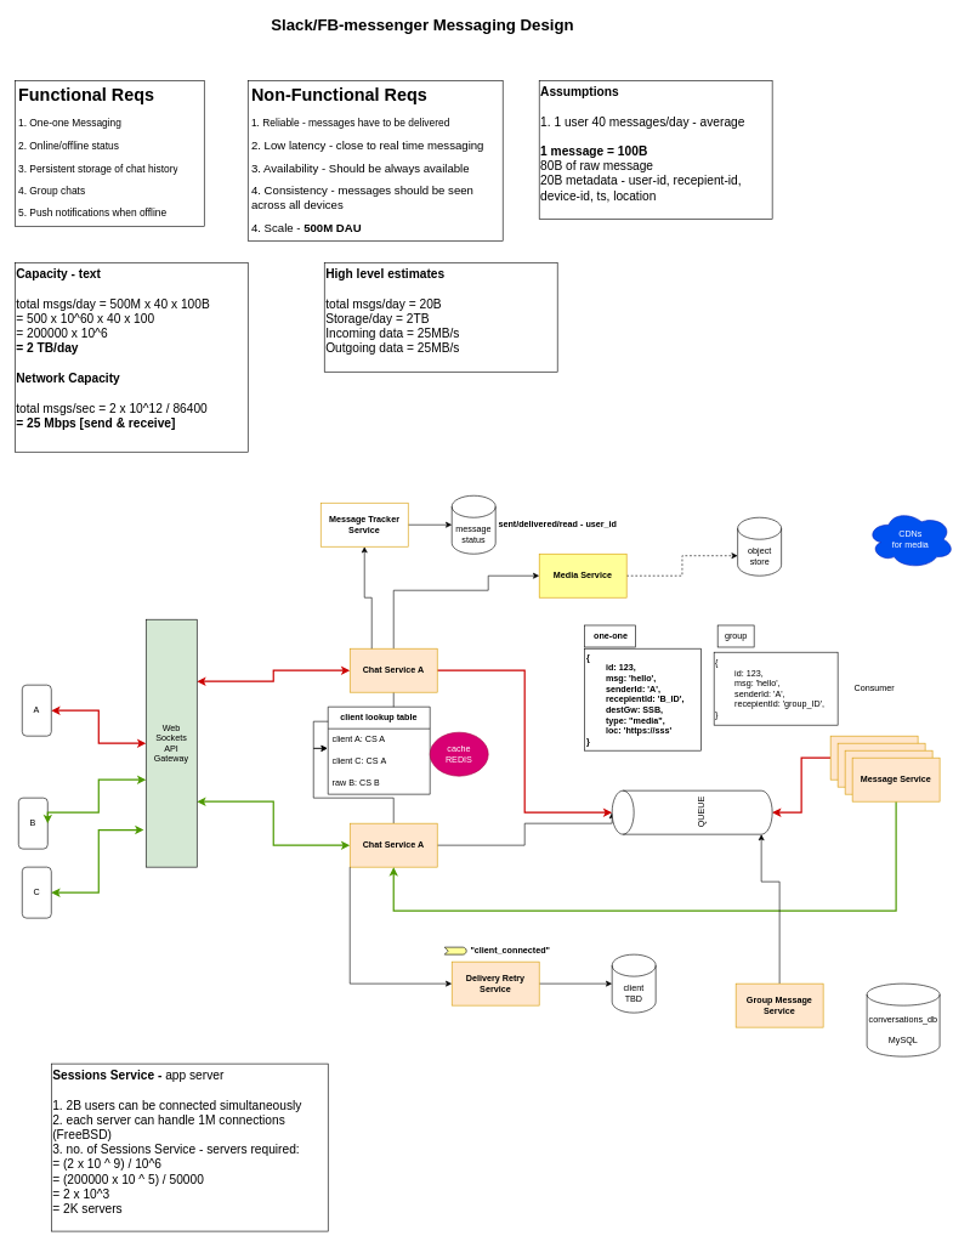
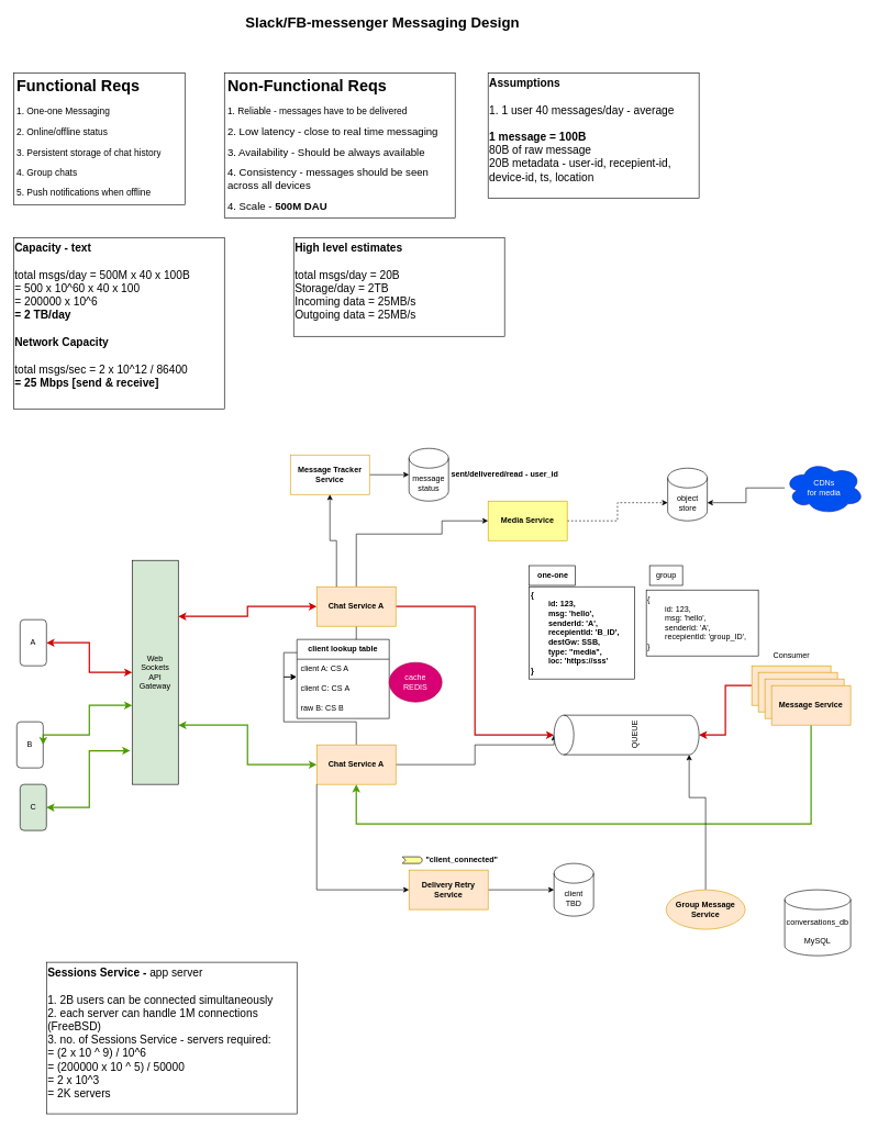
  <mxCell id="0" />
  <mxCell id="1" parent="0" />
  <mxCell id="2" value="&lt;h1&gt;Functional Reqs&lt;/h1&gt;&lt;p style=&quot;font-size: 14px;&quot;&gt;&lt;font style=&quot;font-size: 14px;&quot;&gt;1. One-one Messaging&lt;/font&gt;&lt;/p&gt;&lt;p style=&quot;font-size: 14px;&quot;&gt;&lt;font style=&quot;font-size: 14px;&quot;&gt;2. Online/offline status&lt;br&gt;&lt;/font&gt;&lt;/p&gt;&lt;p style=&quot;font-size: 14px;&quot;&gt;&lt;font style=&quot;font-size: 14px;&quot;&gt;3. Persistent storage of chat history&lt;/font&gt;&lt;/p&gt;&lt;p style=&quot;font-size: 14px;&quot;&gt;&lt;font style=&quot;font-size: 14px;&quot;&gt;4. Group chats&lt;/font&gt;&lt;/p&gt;&lt;p style=&quot;font-size: 14px;&quot;&gt;&lt;font style=&quot;font-size: 14px;&quot;&gt;5. Push notifications when offline&lt;/font&gt;&lt;/p&gt;&lt;p&gt;&lt;br&gt;&lt;/p&gt;" style="text;html=1;strokeColor=default;fillColor=none;spacing=5;spacingTop=-20;whiteSpace=wrap;overflow=hidden;rounded=0;" vertex="1" parent="1"><mxGeometry x="20" y="110" width="260" height="200" as="geometry" /></mxCell>
  <mxCell id="3" value="&lt;h1&gt;Non-Functional Reqs&lt;/h1&gt;&lt;p&gt;&lt;font style=&quot;font-size: 14px;&quot;&gt;1. Reliable - messages have to be delivered&lt;/font&gt;&lt;/p&gt;&lt;p&gt;&lt;font size=&quot;3&quot;&gt;2. Low latency - close to real time messaging&lt;/font&gt;&lt;/p&gt;&lt;p&gt;&lt;font size=&quot;3&quot;&gt;3. Availability - Should be always available&lt;/font&gt;&lt;/p&gt;&lt;p&gt;&lt;font size=&quot;3&quot;&gt;4. Consistency - messages should be seen across all devices&lt;/font&gt;&lt;/p&gt;&lt;p&gt;&lt;font size=&quot;3&quot;&gt;4. Scale - &lt;b&gt;500M DAU&lt;/b&gt;&lt;/font&gt;&lt;/p&gt;" style="text;html=1;strokeColor=default;fillColor=none;spacing=5;spacingTop=-20;whiteSpace=wrap;overflow=hidden;rounded=0;" vertex="1" parent="1"><mxGeometry x="340" y="110" width="350" height="220" as="geometry" /></mxCell>
  <mxCell id="4" value="Slack/FB-messenger Messaging Design" style="text;html=1;strokeColor=none;fillColor=none;align=center;verticalAlign=middle;whiteSpace=wrap;rounded=0;fontSize=22;fontStyle=1" vertex="1" parent="1"><mxGeometry x="370" y="20" width="420" height="30" as="geometry" /></mxCell>
  <mxCell id="5" value="&lt;b&gt;Assumptions&lt;/b&gt;&lt;br&gt;&lt;br&gt;1. 1 user 40 messages/day - average&lt;br&gt;&lt;br&gt;&lt;b&gt;1 message = 100B&lt;/b&gt;&lt;br&gt;80B of raw message&lt;br&gt;20B metadata - user-id, recepient-id, device-id, ts, location" style="text;html=1;strokeColor=default;fillColor=none;align=left;verticalAlign=top;whiteSpace=wrap;rounded=0;fontSize=17;" vertex="1" parent="1"><mxGeometry x="740" y="110" width="320" height="190" as="geometry" /></mxCell>
  <mxCell id="6" value="&lt;b&gt;Capacity - text&lt;/b&gt;&lt;br&gt;&lt;br&gt;total msgs/day = 500M x 40 x 100B&lt;br&gt;= 500 x 10^60 x 40 x 100&lt;br&gt;= 200000 x 10^6&lt;br&gt;&lt;b&gt;= 2 TB/day&lt;/b&gt;&lt;br&gt;&lt;br&gt;&lt;b style=&quot;border-color: var(--border-color);&quot;&gt;Network Capacity&lt;/b&gt;&lt;br&gt;&lt;br&gt;total msgs/sec = 2 x 10^12 / 86400&lt;br&gt;&lt;b&gt;= 25 Mbps [send &amp;amp; receive]&lt;/b&gt;" style="text;html=1;strokeColor=default;fillColor=none;align=left;verticalAlign=top;whiteSpace=wrap;rounded=0;fontSize=17;" vertex="1" parent="1"><mxGeometry x="20" y="360" width="320" height="260" as="geometry" /></mxCell>
  <mxCell id="7" style="edgeStyle=orthogonalEdgeStyle;rounded=0;orthogonalLoop=1;jettySize=auto;html=1;fillColor=#f8cecc;strokeColor=#CC0000;jumpStyle=arc;strokeWidth=2;startArrow=classic;startFill=1;" edge="1" parent="1" source="8" target="13"><mxGeometry relative="1" as="geometry" /></mxCell>
  <mxCell id="8" value="A" style="rounded=1;whiteSpace=wrap;html=1;" vertex="1" parent="1"><mxGeometry x="30" y="940" width="40" height="70" as="geometry" /></mxCell>
  <mxCell id="9" value="B" style="rounded=1;whiteSpace=wrap;html=1;" vertex="1" parent="1"><mxGeometry x="25" y="1095" width="40" height="70" as="geometry" /></mxCell>
  <mxCell id="10" style="edgeStyle=orthogonalEdgeStyle;rounded=0;orthogonalLoop=1;jettySize=auto;html=1;exitX=1;exitY=0.25;exitDx=0;exitDy=0;fillColor=#f8cecc;strokeColor=#CC0000;jumpStyle=arc;strokeWidth=2;startArrow=classic;startFill=1;" edge="1" parent="1" source="13" target="17"><mxGeometry relative="1" as="geometry" /></mxCell>
  <mxCell id="11" style="edgeStyle=orthogonalEdgeStyle;rounded=0;orthogonalLoop=1;jettySize=auto;html=1;strokeColor=#4D9900;strokeWidth=2;startArrow=classic;startFill=1;" edge="1" parent="1" source="13" target="20"><mxGeometry relative="1" as="geometry"><Array as="points"><mxPoint x="375" y="1100" /><mxPoint x="375" y="1160" /></Array></mxGeometry></mxCell>
  <mxCell id="12" style="edgeStyle=orthogonalEdgeStyle;rounded=0;orthogonalLoop=1;jettySize=auto;html=1;entryX=1;entryY=0.5;entryDx=0;entryDy=0;strokeColor=#4D9900;strokeWidth=2;startArrow=classic;startFill=1;" edge="1" parent="1" source="13" target="9"><mxGeometry relative="1" as="geometry"><Array as="points"><mxPoint x="135" y="1070" /><mxPoint x="135" y="1115" /></Array></mxGeometry></mxCell>
  <mxCell id="13" value="Web Sockets&lt;br&gt;API&lt;br&gt;Gateway" style="rounded=0;whiteSpace=wrap;html=1;fillColor=#d5e8d4;" vertex="1" parent="1"><mxGeometry x="200" y="850" width="70" height="340" as="geometry" /></mxCell>
  <mxCell id="14" style="edgeStyle=orthogonalEdgeStyle;rounded=0;orthogonalLoop=1;jettySize=auto;html=1;entryX=-0.007;entryY=-0.1;entryDx=0;entryDy=0;entryPerimeter=0;" edge="1" parent="1" source="17" target="23"><mxGeometry relative="1" as="geometry" /></mxCell>
  <mxCell id="15" style="edgeStyle=orthogonalEdgeStyle;rounded=0;orthogonalLoop=1;jettySize=auto;html=1;entryX=0.5;entryY=0;entryDx=0;entryDy=0;entryPerimeter=0;fillColor=#f8cecc;strokeColor=#CC0000;jumpStyle=arc;strokeWidth=2;" edge="1" parent="1" source="17" target="27"><mxGeometry relative="1" as="geometry" /></mxCell>
  <mxCell id="16" style="edgeStyle=orthogonalEdgeStyle;rounded=0;orthogonalLoop=1;jettySize=auto;html=1;entryX=0;entryY=0.5;entryDx=0;entryDy=0;" edge="1" parent="1" source="17" target="50"><mxGeometry relative="1" as="geometry"><Array as="points"><mxPoint x="540" y="810" /><mxPoint x="670" y="810" /><mxPoint x="670" y="790" /></Array></mxGeometry></mxCell>
  <mxCell id="17" value="Chat Service A" style="rounded=0;whiteSpace=wrap;html=1;fontStyle=1;fillColor=#ffe6cc;strokeColor=#d79b00;" vertex="1" parent="1"><mxGeometry x="480" y="890" width="120" height="60" as="geometry" /></mxCell>
  <mxCell id="18" style="edgeStyle=orthogonalEdgeStyle;rounded=0;orthogonalLoop=1;jettySize=auto;html=1;entryX=-0.007;entryY=-0.1;entryDx=0;entryDy=0;entryPerimeter=0;" edge="1" parent="1" source="20" target="23"><mxGeometry relative="1" as="geometry" /></mxCell>
  <mxCell id="19" style="edgeStyle=orthogonalEdgeStyle;rounded=0;orthogonalLoop=1;jettySize=auto;html=1;entryX=0.5;entryY=0;entryDx=0;entryDy=0;entryPerimeter=0;" edge="1" parent="1" source="20" target="27"><mxGeometry relative="1" as="geometry"><Array as="points"><mxPoint x="720" y="1160" /><mxPoint x="720" y="1130" /><mxPoint x="840" y="1130" /></Array></mxGeometry></mxCell>
  <mxCell id="20" value="Chat Service A" style="rounded=0;whiteSpace=wrap;html=1;fontStyle=1;fillColor=#ffe6cc;strokeColor=#d79b00;" vertex="1" parent="1"><mxGeometry x="480" y="1130" width="120" height="60" as="geometry" /></mxCell>
  <mxCell id="21" value="client lookup table" style="swimlane;fontStyle=1;childLayout=stackLayout;horizontal=1;startSize=30;horizontalStack=0;resizeParent=1;resizeParentMax=0;resizeLast=0;collapsible=1;marginBottom=0;whiteSpace=wrap;html=1;" vertex="1" parent="1"><mxGeometry x="450" y="970" width="140" height="120" as="geometry" /></mxCell>
  <mxCell id="22" value="client A: CS A" style="text;strokeColor=none;fillColor=none;align=left;verticalAlign=middle;spacingLeft=4;spacingRight=4;overflow=hidden;points=[[0,0.5],[1,0.5]];portConstraint=eastwest;rotatable=0;whiteSpace=wrap;html=1;" vertex="1" parent="21"><mxGeometry y="30" width="140" height="30" as="geometry" /></mxCell>
  <mxCell id="23" value="client C: CS&amp;nbsp;A" style="text;strokeColor=none;fillColor=none;align=left;verticalAlign=middle;spacingLeft=4;spacingRight=4;overflow=hidden;points=[[0,0.5],[1,0.5]];portConstraint=eastwest;rotatable=0;whiteSpace=wrap;html=1;" vertex="1" parent="21"><mxGeometry y="60" width="140" height="30" as="geometry" /></mxCell>
  <mxCell id="24" value="raw B: CS&amp;nbsp;B" style="text;strokeColor=none;fillColor=none;align=left;verticalAlign=middle;spacingLeft=4;spacingRight=4;overflow=hidden;points=[[0,0.5],[1,0.5]];portConstraint=eastwest;rotatable=0;whiteSpace=wrap;html=1;" vertex="1" parent="21"><mxGeometry y="90" width="140" height="30" as="geometry" /></mxCell>
  <mxCell id="25" style="edgeStyle=orthogonalEdgeStyle;rounded=0;orthogonalLoop=1;jettySize=auto;html=1;entryX=0.5;entryY=1;entryDx=0;entryDy=0;entryPerimeter=0;fillColor=#f8cecc;strokeColor=#CC0000;jumpStyle=arc;strokeWidth=2;" edge="1" parent="1" source="26" target="27"><mxGeometry relative="1" as="geometry" /></mxCell>
  <mxCell id="26" value="Message Service" style="rounded=0;whiteSpace=wrap;html=1;fillColor=#ffe6cc;strokeColor=#d79b00;fontStyle=1" vertex="1" parent="1"><mxGeometry x="1140" y="1010" width="120" height="60" as="geometry" /></mxCell>
  <mxCell id="27" value="QUEUE" style="shape=cylinder3;whiteSpace=wrap;html=1;boundedLbl=1;backgroundOutline=1;size=15;rotation=-90;" vertex="1" parent="1"><mxGeometry x="920" y="1005" width="60" height="220" as="geometry" /></mxCell>
- <mxCell id="28" value="Consumer" style="text;html=1;align=center;verticalAlign=middle;resizable=0;points=[];autosize=1;strokeColor=none;fillColor=none;" vertex="1" parent="1"><mxGeometry x="1160" y="930" width="80" height="30" as="geometry" /></mxCell>
+ <mxCell id="28" value="Consumer" style="text;html=1;align=center;verticalAlign=middle;resizable=0;points=[];autosize=1;strokeColor=none;fillColor=none;" vertex="1" parent="1"><mxGeometry x="1160" y="980" width="80" height="30" as="geometry" /></mxCell>
  <mxCell id="29" value="{&lt;br&gt;&lt;span style=&quot;white-space: pre;&quot;&gt;&#09;&lt;/span&gt;id: 123,&lt;br&gt;&lt;span style=&quot;white-space: pre;&quot;&gt;&#09;&lt;/span&gt;msg: 'hello',&lt;br&gt;&lt;span style=&quot;white-space: pre;&quot;&gt;&#09;&lt;/span&gt;senderId: 'A',&lt;br&gt;&lt;span style=&quot;white-space: pre;&quot;&gt;&#09;&lt;/span&gt;recepientId: 'B_ID',&lt;br&gt;&lt;span style=&quot;white-space: pre;&quot;&gt;&#09;&lt;/span&gt;destGw: SSB,&lt;br&gt;&lt;span style=&quot;white-space: pre;&quot;&gt;&#09;&lt;/span&gt;type: &quot;media&quot;,&lt;br&gt;&lt;span style=&quot;white-space: pre;&quot;&gt;&#09;&lt;/span&gt;loc: 'https://sss'&lt;br&gt;}" style="text;html=1;align=left;verticalAlign=middle;resizable=0;points=[];autosize=1;strokeColor=default;fillColor=none;fontStyle=1" vertex="1" parent="1"><mxGeometry x="802.5" y="890" width="160" height="140" as="geometry" /></mxCell>
  <mxCell id="30" value="Message Service" style="rounded=0;whiteSpace=wrap;html=1;fillColor=#ffe6cc;strokeColor=#d79b00;fontStyle=1" vertex="1" parent="1"><mxGeometry x="1150" y="1020" width="120" height="60" as="geometry" /></mxCell>
  <mxCell id="31" value="Message Service" style="rounded=0;whiteSpace=wrap;html=1;fillColor=#ffe6cc;strokeColor=#d79b00;fontStyle=1" vertex="1" parent="1"><mxGeometry x="1160" y="1030" width="120" height="60" as="geometry" /></mxCell>
  <mxCell id="32" style="edgeStyle=orthogonalEdgeStyle;rounded=0;orthogonalLoop=1;jettySize=auto;html=1;entryX=0.5;entryY=1;entryDx=0;entryDy=0;strokeColor=#4D9900;strokeWidth=2;" edge="1" parent="1" source="33" target="20"><mxGeometry relative="1" as="geometry"><Array as="points"><mxPoint x="1230" y="1250" /><mxPoint x="540" y="1250" /></Array></mxGeometry></mxCell>
  <mxCell id="33" value="Message Service" style="rounded=0;whiteSpace=wrap;html=1;fillColor=#ffe6cc;strokeColor=#d79b00;fontStyle=1" vertex="1" parent="1"><mxGeometry x="1170" y="1040" width="120" height="60" as="geometry" /></mxCell>
  <mxCell id="34" style="edgeStyle=orthogonalEdgeStyle;rounded=0;orthogonalLoop=1;jettySize=auto;html=1;entryX=-0.043;entryY=0.85;entryDx=0;entryDy=0;entryPerimeter=0;startArrow=classic;startFill=1;fontColor=#4D9900;fontSize=16;strokeWidth=2;strokeColor=#4D9900;" edge="1" parent="1" source="35" target="13"><mxGeometry relative="1" as="geometry" /></mxCell>
- <mxCell id="35" value="C" style="rounded=1;whiteSpace=wrap;html=1;" vertex="1" parent="1"><mxGeometry x="30" y="1190" width="40" height="70" as="geometry" /></mxCell>
+ <mxCell id="35" value="C" style="rounded=1;whiteSpace=wrap;html=1;fillColor=#d5e8d4;" vertex="1" parent="1"><mxGeometry x="30" y="1190" width="40" height="70" as="geometry" /></mxCell>
  <mxCell id="36" value="one-one" style="text;html=1;align=center;verticalAlign=middle;resizable=0;points=[];autosize=1;strokeColor=default;fillColor=none;fontStyle=1" vertex="1" parent="1"><mxGeometry x="802.5" y="858" width="70" height="30" as="geometry" /></mxCell>
  <mxCell id="37" value="{&lt;br&gt;&lt;span style=&quot;white-space: pre;&quot;&gt;&#09;&lt;/span&gt;id: 123,&lt;br&gt;&lt;span style=&quot;white-space: pre;&quot;&gt;&#09;&lt;/span&gt;msg: 'hello',&lt;br&gt;&lt;span style=&quot;white-space: pre;&quot;&gt;&#09;&lt;/span&gt;senderId: 'A',&lt;br&gt;&lt;span style=&quot;white-space: pre;&quot;&gt;&#09;&lt;/span&gt;recepientId: 'group_ID',&lt;br&gt;}" style="text;html=1;align=left;verticalAlign=middle;resizable=0;points=[];autosize=1;strokeColor=default;fillColor=none;" vertex="1" parent="1"><mxGeometry x="980" y="895" width="170" height="100" as="geometry" /></mxCell>
  <mxCell id="38" value="group" style="text;html=1;align=center;verticalAlign=middle;resizable=0;points=[];autosize=1;strokeColor=default;fillColor=none;" vertex="1" parent="1"><mxGeometry x="985" y="858" width="50" height="30" as="geometry" /></mxCell>
  <mxCell id="39" value="client&lt;br&gt;TBD" style="shape=cylinder3;whiteSpace=wrap;html=1;boundedLbl=1;backgroundOutline=1;size=15;" vertex="1" parent="1"><mxGeometry x="840" y="1310" width="60" height="80" as="geometry" /></mxCell>
  <mxCell id="40" style="edgeStyle=orthogonalEdgeStyle;rounded=0;orthogonalLoop=1;jettySize=auto;html=1;entryX=0;entryY=0.5;entryDx=0;entryDy=0;entryPerimeter=0;" edge="1" parent="1" source="42" target="39"><mxGeometry relative="1" as="geometry" /></mxCell>
  <mxCell id="41" style="edgeStyle=orthogonalEdgeStyle;rounded=0;orthogonalLoop=1;jettySize=auto;html=1;entryX=0;entryY=1;entryDx=0;entryDy=0;startArrow=classic;startFill=1;endArrow=none;endFill=0;" edge="1" parent="1" source="42" target="20"><mxGeometry relative="1" as="geometry" /></mxCell>
  <mxCell id="42" value="Delivery Retry Service" style="rounded=0;whiteSpace=wrap;html=1;fillColor=#ffe6cc;strokeColor=#d79b00;fontStyle=1" vertex="1" parent="1"><mxGeometry x="620" y="1320" width="120" height="60" as="geometry" /></mxCell>
  <mxCell id="43" value="" style="html=1;outlineConnect=0;whiteSpace=wrap;fillColor=#ffff99;shape=mxgraph.archimate3.event;" vertex="1" parent="1"><mxGeometry x="610" y="1300" width="30" height="10" as="geometry" /></mxCell>
  <mxCell id="44" value="&quot;client_connected&quot;" style="text;html=1;align=center;verticalAlign=middle;resizable=0;points=[];autosize=1;strokeColor=none;fillColor=none;fontStyle=1" vertex="1" parent="1"><mxGeometry x="635" y="1290" width="130" height="30" as="geometry" /></mxCell>
  <mxCell id="45" value="conversations_db&lt;br&gt;&lt;br&gt;MySQL" style="shape=cylinder3;whiteSpace=wrap;html=1;boundedLbl=1;backgroundOutline=1;size=15;" vertex="1" parent="1"><mxGeometry x="1190" y="1350" width="100" height="100" as="geometry" /></mxCell>
  <mxCell id="46" style="edgeStyle=orthogonalEdgeStyle;rounded=0;orthogonalLoop=1;jettySize=auto;html=1;entryX=0;entryY=1;entryDx=0;entryDy=-15;entryPerimeter=0;" edge="1" parent="1" source="47" target="27"><mxGeometry relative="1" as="geometry"><Array as="points"><mxPoint x="1070" y="1210" /><mxPoint x="1045" y="1210" /></Array></mxGeometry></mxCell>
- <mxCell id="47" value="Group Message Service" style="rounded=0;whiteSpace=wrap;html=1;fillColor=#ffe6cc;strokeColor=#d79b00;fontStyle=1" vertex="1" parent="1"><mxGeometry x="1010" y="1350" width="120" height="60" as="geometry" /></mxCell>
+ <mxCell id="47" value="Group Message Service" style="ellipse;whiteSpace=wrap;html=1;fillColor=#ffe6cc;strokeColor=#d79b00;fontStyle=1;" vertex="1" parent="1"><mxGeometry x="1010" y="1350" width="120" height="60" as="geometry" /></mxCell>
  <mxCell id="48" value="object store" style="shape=cylinder3;whiteSpace=wrap;html=1;boundedLbl=1;backgroundOutline=1;size=15;" vertex="1" parent="1"><mxGeometry x="1012.5" y="710" width="60" height="80" as="geometry" /></mxCell>
  <mxCell id="49" style="edgeStyle=orthogonalEdgeStyle;rounded=0;orthogonalLoop=1;jettySize=auto;html=1;entryX=0;entryY=0;entryDx=0;entryDy=52.5;entryPerimeter=0;dashed=1;" edge="1" parent="1" source="50" target="48"><mxGeometry relative="1" as="geometry" /></mxCell>
  <mxCell id="50" value="Media Service" style="rounded=0;whiteSpace=wrap;html=1;fillColor=#ffff99;strokeColor=#d79b00;fontStyle=1;" vertex="1" parent="1"><mxGeometry x="740" y="760" width="120" height="60" as="geometry" /></mxCell>
  <mxCell id="51" style="edgeStyle=orthogonalEdgeStyle;rounded=0;orthogonalLoop=1;jettySize=auto;html=1;" edge="1" parent="1" source="53" target="54"><mxGeometry relative="1" as="geometry" /></mxCell>
  <mxCell id="52" style="edgeStyle=orthogonalEdgeStyle;rounded=0;orthogonalLoop=1;jettySize=auto;html=1;entryX=0.25;entryY=0;entryDx=0;entryDy=0;startArrow=classic;startFill=1;endArrow=none;endFill=0;" edge="1" parent="1" source="53" target="17"><mxGeometry relative="1" as="geometry" /></mxCell>
  <mxCell id="53" value="Message Tracker Service" style="rounded=0;whiteSpace=wrap;html=1;fillColor=#ffffff;strokeColor=#d79b00;fontStyle=1;" vertex="1" parent="1"><mxGeometry x="440" y="690" width="120" height="60" as="geometry" /></mxCell>
  <mxCell id="54" value="message&lt;br&gt;status" style="shape=cylinder3;whiteSpace=wrap;html=1;boundedLbl=1;backgroundOutline=1;size=15;" vertex="1" parent="1"><mxGeometry x="620" y="680" width="60" height="80" as="geometry" /></mxCell>
  <mxCell id="55" value="sent/delivered/read - user_id" style="text;html=1;align=center;verticalAlign=middle;resizable=0;points=[];autosize=1;strokeColor=none;fillColor=none;fontStyle=1" vertex="1" parent="1"><mxGeometry x="670" y="705" width="190" height="30" as="geometry" /></mxCell>
+ <mxCell id="56" style="edgeStyle=orthogonalEdgeStyle;rounded=0;orthogonalLoop=1;jettySize=auto;html=1;entryX=1;entryY=0;entryDx=0;entryDy=52.5;entryPerimeter=0;" edge="1" parent="1" source="57" target="48"><mxGeometry relative="1" as="geometry" /></mxCell>
  <mxCell id="57" value="CDNs&lt;br&gt;for media" style="ellipse;shape=cloud;whiteSpace=wrap;html=1;fillColor=#0050ef;strokeColor=#001DBC;fontColor=#ffffff;" vertex="1" parent="1"><mxGeometry x="1190" y="700" width="120" height="80" as="geometry" /></mxCell>
  <mxCell id="58" value="cache&lt;br&gt;REDIS" style="ellipse;whiteSpace=wrap;html=1;fillColor=#d80073;strokeColor=#A50040;fontColor=#ffffff;" vertex="1" parent="1"><mxGeometry x="590" y="1005" width="80" height="60" as="geometry" /></mxCell>
  <mxCell id="59" value="&lt;b&gt;Sessions Service - &lt;/b&gt;app server&lt;br&gt;&lt;br&gt;1. 2B users can be connected simultaneously&lt;br&gt;2. each server can handle 1M connections (FreeBSD)&lt;br&gt;3. no. of Sessions Service - servers required:&lt;br&gt;= (2 x 10 ^ 9) / 10^6&amp;nbsp;&lt;br&gt;= (200000 x 10 ^ 5) / 50000&lt;br&gt;= 2 x 10^3&lt;br&gt;= 2K servers" style="text;html=1;strokeColor=default;fillColor=none;align=left;verticalAlign=top;whiteSpace=wrap;rounded=0;fontSize=17;" vertex="1" parent="1"><mxGeometry x="70" y="1460" width="380" height="230" as="geometry" /></mxCell>
  <mxCell id="60" value="&lt;b&gt;High level estimates&lt;/b&gt;&lt;br&gt;&lt;br&gt;total msgs/day = 20B&amp;nbsp;&lt;br&gt;Storage/day = 2TB&lt;br&gt;Incoming data = 25MB/s&lt;br&gt;Outgoing data = 25MB/s" style="text;html=1;strokeColor=default;fillColor=none;align=left;verticalAlign=top;whiteSpace=wrap;rounded=0;fontSize=17;" vertex="1" parent="1"><mxGeometry x="445" y="360" width="320" height="150" as="geometry" /></mxCell>
